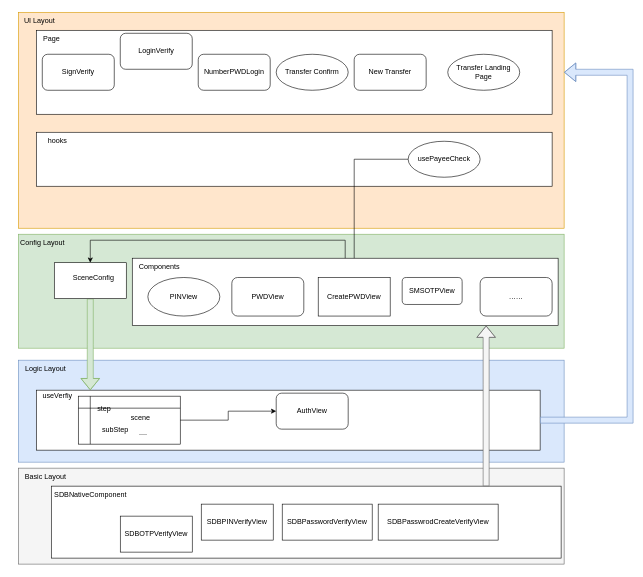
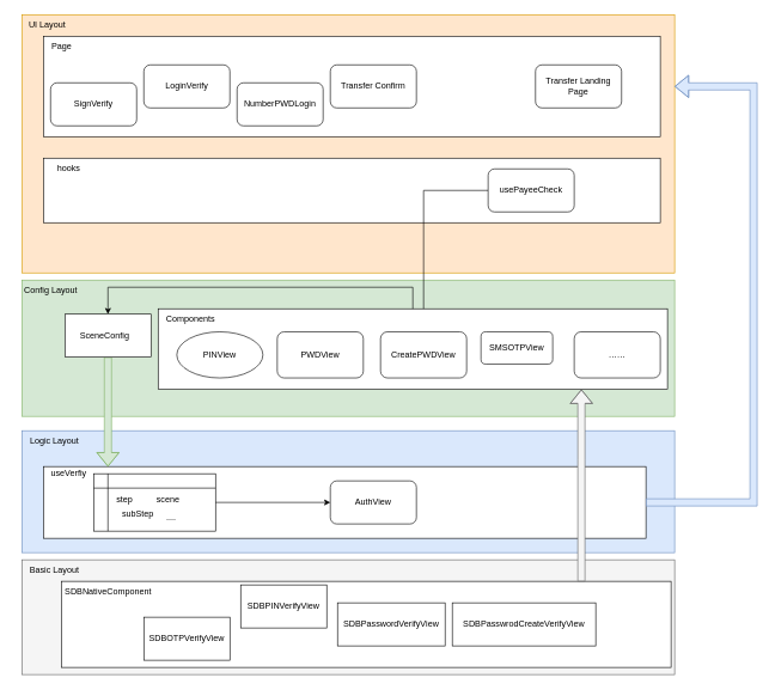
  <mxCell id="0" />
  <mxCell id="1" parent="0" />
  <mxCell id="2" value="" style="rounded=0;whiteSpace=wrap;html=1;fillColor=#ffe6cc;strokeColor=#d79b00;" parent="1" vertex="1"><mxGeometry x="30" y="20" width="910" height="360" as="geometry" /></mxCell>
  <mxCell id="3" value="" style="rounded=0;whiteSpace=wrap;html=1;" vertex="1" parent="1"><mxGeometry x="60" y="220" width="860" height="90" as="geometry" /></mxCell>
  <mxCell id="4" value="" style="rounded=0;whiteSpace=wrap;html=1;fillColor=#dae8fc;strokeColor=#6c8ebf;" parent="1" vertex="1"><mxGeometry x="30" y="600" width="910" height="170" as="geometry" /></mxCell>
  <mxCell id="5" value="" style="rounded=0;whiteSpace=wrap;html=1;" parent="1" vertex="1"><mxGeometry x="60" y="50" width="860" height="140" as="geometry" /></mxCell>
  <mxCell id="6" value="Page" style="text;html=1;align=center;verticalAlign=middle;resizable=0;points=[];autosize=1;strokeColor=none;fillColor=none;" parent="1" vertex="1"><mxGeometry x="60" y="50" width="50" height="30" as="geometry" /></mxCell>
- <mxCell id="7" value="SignVerify" style="rounded=1;whiteSpace=wrap;html=1;fontFamily=Helvetica;fontSize=12;fontColor=default;align=center;strokeColor=default;fillColor=default;" parent="1" vertex="1"><mxGeometry x="70" y="90" width="120" height="60" as="geometry" /></mxCell>
- <mxCell id="8" value="LoginVerify" style="rounded=1;whiteSpace=wrap;html=1;fontFamily=Helvetica;fontSize=12;fontColor=default;align=center;strokeColor=default;fillColor=default;" parent="1" vertex="1"><mxGeometry x="200" y="55" width="120" height="60" as="geometry" /></mxCell>
+ <mxCell id="7" value="SignVerify" style="rounded=1;whiteSpace=wrap;html=1;fontFamily=Helvetica;fontSize=12;fontColor=default;align=center;strokeColor=default;fillColor=default;" parent="1" vertex="1"><mxGeometry x="70" y="115" width="120" height="60" as="geometry" /></mxCell>
+ <mxCell id="8" value="LoginVerify" style="rounded=1;whiteSpace=wrap;html=1;fontFamily=Helvetica;fontSize=12;fontColor=default;align=center;strokeColor=default;fillColor=default;" parent="1" vertex="1"><mxGeometry x="200" y="90" width="120" height="60" as="geometry" /></mxCell>
  <mxCell id="9" value="" style="rounded=0;whiteSpace=wrap;html=1;" parent="1" vertex="1"><mxGeometry x="60" y="650" width="840" height="100" as="geometry" /></mxCell>
  <mxCell id="10" style="edgeStyle=orthogonalEdgeStyle;rounded=0;orthogonalLoop=1;jettySize=auto;html=1;shape=flexArrow;fillColor=#dae8fc;strokeColor=#6c8ebf;exitX=1;exitY=0.5;exitDx=0;exitDy=0;" edge="1" parent="1" source="9" target="2"><mxGeometry relative="1" as="geometry"><mxPoint x="910" y="700" as="sourcePoint" /><Array as="points"><mxPoint x="1050" y="700" /><mxPoint x="1050" y="120" /></Array></mxGeometry></mxCell>
- <mxCell id="11" value="AuthView" style="rounded=1;whiteSpace=wrap;html=1;" parent="1" vertex="1"><mxGeometry x="460" y="655" width="120" height="60" as="geometry" /></mxCell>
+ <mxCell id="11" value="AuthView" style="rounded=1;whiteSpace=wrap;html=1;" parent="1" vertex="1"><mxGeometry x="460" y="670" width="120" height="60" as="geometry" /></mxCell>
  <mxCell id="12" value="&lt;span style=&quot;&quot;&gt;useVerfiy&lt;/span&gt;" style="text;html=1;align=center;verticalAlign=middle;resizable=0;points=[];autosize=1;strokeColor=none;fillColor=none;" parent="1" vertex="1"><mxGeometry x="60" y="645" width="70" height="30" as="geometry" /></mxCell>
  <mxCell id="13" value="UI Layout" style="text;html=1;align=center;verticalAlign=middle;resizable=0;points=[];autosize=1;strokeColor=none;fillColor=none;" parent="1" vertex="1"><mxGeometry x="30" y="20" width="70" height="30" as="geometry" /></mxCell>
  <mxCell id="14" value="Logic Layout" style="text;html=1;align=center;verticalAlign=middle;resizable=0;points=[];autosize=1;strokeColor=none;fillColor=none;" parent="1" vertex="1"><mxGeometry x="30" y="600" width="90" height="30" as="geometry" /></mxCell>
  <mxCell id="15" value="" style="rounded=0;whiteSpace=wrap;html=1;fillColor=#f5f5f5;fontColor=#333333;strokeColor=#666666;" parent="1" vertex="1"><mxGeometry x="30" y="780" width="910" height="160" as="geometry" /></mxCell>
  <mxCell id="16" value="Basic Layout" style="text;html=1;align=center;verticalAlign=middle;resizable=0;points=[];autosize=1;strokeColor=none;fillColor=none;" parent="1" vertex="1"><mxGeometry x="30" y="780" width="90" height="30" as="geometry" /></mxCell>
  <mxCell id="17" value="" style="group" parent="1" vertex="1" connectable="0"><mxGeometry x="130" y="660" width="170" height="80" as="geometry" /></mxCell>
  <mxCell id="18" value="" style="shape=internalStorage;whiteSpace=wrap;html=1;backgroundOutline=1;" parent="17" vertex="1"><mxGeometry width="170" height="80" as="geometry" /></mxCell>
- <mxCell id="19" value="step" style="text;html=1;strokeColor=none;fillColor=none;align=center;verticalAlign=middle;whiteSpace=wrap;rounded=0;" parent="17" vertex="1"><mxGeometry x="17" y="11.67" width="53" height="20" as="geometry" /></mxCell>
+ <mxCell id="19" value="step" style="text;html=1;strokeColor=none;fillColor=none;align=center;verticalAlign=middle;whiteSpace=wrap;rounded=0;" parent="17" vertex="1"><mxGeometry x="17" y="26.67" width="53" height="20" as="geometry" /></mxCell>
  <mxCell id="20" value="scene" style="text;html=1;strokeColor=none;fillColor=none;align=center;verticalAlign=middle;whiteSpace=wrap;rounded=0;" parent="17" vertex="1"><mxGeometry x="80" y="26.67" width="47.5" height="20" as="geometry" /></mxCell>
  <mxCell id="21" value="subStep" style="text;html=1;strokeColor=none;fillColor=none;align=center;verticalAlign=middle;whiteSpace=wrap;rounded=0;" parent="17" vertex="1"><mxGeometry x="34" y="46.67" width="56" height="20" as="geometry" /></mxCell>
  <mxCell id="22" value="...." style="text;html=1;align=center;verticalAlign=middle;resizable=0;points=[];autosize=1;strokeColor=none;fillColor=none;" parent="17" vertex="1"><mxGeometry x="87.5" y="46.67" width="40" height="30" as="geometry" /></mxCell>
  <mxCell id="23" value="" style="rounded=0;whiteSpace=wrap;html=1;fillColor=#d5e8d4;strokeColor=#82b366;" vertex="1" parent="1"><mxGeometry x="30" y="390" width="910" height="190" as="geometry" /></mxCell>
- <mxCell id="24" value="Transfer Confirm" style="ellipse;whiteSpace=wrap;html=1;fontFamily=Helvetica;fontSize=12;fontColor=default;align=center;strokeColor=default;fillColor=default;" vertex="1" parent="1"><mxGeometry x="460" y="90" width="120" height="60" as="geometry" /></mxCell>
- <mxCell id="25" value="New Transfer" style="rounded=1;whiteSpace=wrap;html=1;fontFamily=Helvetica;fontSize=12;fontColor=default;align=center;strokeColor=default;fillColor=default;" vertex="1" parent="1"><mxGeometry x="590" y="90" width="120" height="60" as="geometry" /></mxCell>
- <mxCell id="26" value="Transfer Landing Page" style="ellipse;whiteSpace=wrap;html=1;fontFamily=Helvetica;fontSize=12;fontColor=default;align=center;strokeColor=default;fillColor=default;" vertex="1" parent="1"><mxGeometry x="746" y="90" width="120" height="60" as="geometry" /></mxCell>
+ <mxCell id="24" value="Transfer Confirm" style="rounded=1;whiteSpace=wrap;html=1;fontFamily=Helvetica;fontSize=12;fontColor=default;align=center;strokeColor=default;fillColor=default;" vertex="1" parent="1"><mxGeometry x="460" y="90" width="120" height="60" as="geometry" /></mxCell>
+ <mxCell id="26" value="Transfer Landing Page" style="rounded=1;whiteSpace=wrap;html=1;fontFamily=Helvetica;fontSize=12;fontColor=default;align=center;strokeColor=default;fillColor=default;" vertex="1" parent="1"><mxGeometry x="746" y="90" width="120" height="60" as="geometry" /></mxCell>
  <mxCell id="27" style="edgeStyle=orthogonalEdgeStyle;rounded=0;orthogonalLoop=1;jettySize=auto;html=1;" edge="1" parent="1" source="28" target="38"><mxGeometry relative="1" as="geometry" /></mxCell>
- <mxCell id="28" value="usePayeeCheck" style="ellipse;whiteSpace=wrap;html=1;fontFamily=Helvetica;fontSize=12;fontColor=default;align=center;strokeColor=default;fillColor=default;" vertex="1" parent="1"><mxGeometry x="680" y="235" width="120" height="60" as="geometry" /></mxCell>
+ <mxCell id="28" value="usePayeeCheck" style="rounded=1;whiteSpace=wrap;html=1;fontFamily=Helvetica;fontSize=12;fontColor=default;align=center;strokeColor=default;fillColor=default;" vertex="1" parent="1"><mxGeometry x="680" y="235" width="120" height="60" as="geometry" /></mxCell>
  <mxCell id="29" value="hooks" style="text;html=1;align=center;verticalAlign=middle;resizable=0;points=[];autosize=1;strokeColor=none;fillColor=none;" vertex="1" parent="1"><mxGeometry x="65" y="220" width="60" height="30" as="geometry" /></mxCell>
- <mxCell id="30" value="NumberPWDLogin" style="rounded=1;whiteSpace=wrap;html=1;fontFamily=Helvetica;fontSize=12;fontColor=default;align=center;strokeColor=default;fillColor=default;" vertex="1" parent="1"><mxGeometry x="330" y="90" width="120" height="60" as="geometry" /></mxCell>
+ <mxCell id="30" value="NumberPWDLogin" style="rounded=1;whiteSpace=wrap;html=1;fontFamily=Helvetica;fontSize=12;fontColor=default;align=center;strokeColor=default;fillColor=default;" vertex="1" parent="1"><mxGeometry x="330" y="115" width="120" height="60" as="geometry" /></mxCell>
  <mxCell id="31" value="Config Layout" style="text;html=1;align=center;verticalAlign=middle;resizable=0;points=[];autosize=1;strokeColor=none;fillColor=none;" vertex="1" parent="1"><mxGeometry x="20" y="390" width="100" height="30" as="geometry" /></mxCell>
  <mxCell id="32" style="edgeStyle=orthogonalEdgeStyle;rounded=0;orthogonalLoop=1;jettySize=auto;html=1;fillColor=#d5e8d4;strokeColor=#82b366;shape=flexArrow;" edge="1" parent="1" source="33"><mxGeometry relative="1" as="geometry"><mxPoint x="150" y="650" as="targetPoint" /></mxGeometry></mxCell>
  <mxCell id="33" value="" style="rounded=0;whiteSpace=wrap;html=1;" vertex="1" parent="1"><mxGeometry x="90" y="437.5" width="120" height="60" as="geometry" /></mxCell>
  <mxCell id="34" value="" style="group" vertex="1" connectable="0" parent="1"><mxGeometry x="220" y="430" width="710" height="112.5" as="geometry" /></mxCell>
  <mxCell id="35" value="" style="rounded=0;whiteSpace=wrap;html=1;" vertex="1" parent="34"><mxGeometry width="710" height="112.5" as="geometry" /></mxCell>
  <mxCell id="36" value="PINView" style="ellipse;whiteSpace=wrap;html=1;" parent="34" vertex="1"><mxGeometry x="26" y="32.143" width="120" height="64.286" as="geometry" /></mxCell>
  <mxCell id="37" value="PWDView" style="rounded=1;whiteSpace=wrap;html=1;" parent="34" vertex="1"><mxGeometry x="166" y="32.143" width="120" height="64.286" as="geometry" /></mxCell>
- <mxCell id="38" value="CreatePWDView" style="whiteSpace=wrap;html=1;rounded=0;" parent="34" vertex="1"><mxGeometry x="310" y="32.143" width="120" height="64.286" as="geometry" /></mxCell>
+ <mxCell id="38" value="CreatePWDView" style="rounded=1;whiteSpace=wrap;html=1;" parent="34" vertex="1"><mxGeometry x="310" y="32.143" width="120" height="64.286" as="geometry" /></mxCell>
  <mxCell id="39" value="SMSOTPView" style="rounded=1;whiteSpace=wrap;html=1;" parent="34" vertex="1"><mxGeometry x="450" y="32.143" width="100" height="45" as="geometry" /></mxCell>
  <mxCell id="40" value="……" style="rounded=1;whiteSpace=wrap;html=1;" vertex="1" parent="34"><mxGeometry x="580" y="32.143" width="120" height="64.286" as="geometry" /></mxCell>
  <mxCell id="41" value="Components" style="text;html=1;align=center;verticalAlign=middle;resizable=0;points=[];autosize=1;strokeColor=none;fillColor=none;" vertex="1" parent="34"><mxGeometry width="90" height="30" as="geometry" /></mxCell>
- <mxCell id="42" value="&lt;span style=&quot;&quot;&gt;SceneConfig&lt;/span&gt;" style="text;html=1;align=center;verticalAlign=middle;resizable=0;points=[];autosize=1;strokeColor=none;fillColor=none;" vertex="1" parent="1"><mxGeometry x="110" y="447.5" width="90" height="30" as="geometry" /></mxCell>
+ <mxCell id="42" value="&lt;span style=&quot;&quot;&gt;SceneConfig&lt;/span&gt;" style="text;html=1;align=center;verticalAlign=middle;resizable=0;points=[];autosize=1;strokeColor=none;fillColor=none;" vertex="1" parent="1"><mxGeometry x="100" y="452.5" width="90" height="30" as="geometry" /></mxCell>
  <mxCell id="43" style="edgeStyle=orthogonalEdgeStyle;rounded=0;orthogonalLoop=1;jettySize=auto;html=1;" edge="1" parent="1" source="18" target="11"><mxGeometry relative="1" as="geometry" /></mxCell>
  <mxCell id="44" value="" style="group" vertex="1" connectable="0" parent="1"><mxGeometry x="80" y="810" width="855" height="120" as="geometry" /></mxCell>
  <mxCell id="45" value="" style="rounded=0;whiteSpace=wrap;html=1;" vertex="1" parent="44"><mxGeometry x="5" width="850" height="120" as="geometry" /></mxCell>
  <mxCell id="46" value="SDBOTPVerifyView" style="whiteSpace=wrap;html=1;" vertex="1" parent="44"><mxGeometry x="120" y="50" width="120" height="60" as="geometry" /></mxCell>
- <mxCell id="47" value="SDBPINVerifyView" style="whiteSpace=wrap;html=1;" vertex="1" parent="44"><mxGeometry x="255" y="30" width="120" height="60" as="geometry" /></mxCell>
+ <mxCell id="47" value="SDBPINVerifyView" style="whiteSpace=wrap;html=1;" vertex="1" parent="44"><mxGeometry x="255" y="5" width="120" height="60" as="geometry" /></mxCell>
  <mxCell id="48" value="SDBPasswordVerifyView" style="whiteSpace=wrap;html=1;" vertex="1" parent="44"><mxGeometry x="390" y="30" width="150" height="60" as="geometry" /></mxCell>
  <mxCell id="49" value="SDBPasswrodCreateVerifyView" style="whiteSpace=wrap;html=1;" vertex="1" parent="44"><mxGeometry x="550" y="30" width="200" height="60" as="geometry" /></mxCell>
  <mxCell id="50" value="SDBNativeComponent" style="text;html=1;align=center;verticalAlign=middle;resizable=0;points=[];autosize=1;strokeColor=none;fillColor=none;" vertex="1" parent="44"><mxGeometry width="140" height="30" as="geometry" /></mxCell>
  <mxCell id="51" style="edgeStyle=orthogonalEdgeStyle;rounded=0;orthogonalLoop=1;jettySize=auto;html=1;shape=flexArrow;fillColor=#f5f5f5;strokeColor=#666666;" edge="1" parent="1" source="45" target="35"><mxGeometry relative="1" as="geometry"><Array as="points"><mxPoint x="810" y="640" /><mxPoint x="810" y="640" /></Array></mxGeometry></mxCell>
  <mxCell id="52" value="" style="endArrow=classic;html=1;rounded=0;fillColor=#FFFFFF;entryX=0.5;entryY=0;entryDx=0;entryDy=0;exitX=0.5;exitY=0;exitDx=0;exitDy=0;" edge="1" parent="1" source="35" target="33"><mxGeometry width="50" height="50" relative="1" as="geometry"><mxPoint x="520" y="610" as="sourcePoint" /><mxPoint x="570" y="560" as="targetPoint" /><Array as="points"><mxPoint x="575" y="400" /><mxPoint x="150" y="400" /></Array></mxGeometry></mxCell>
